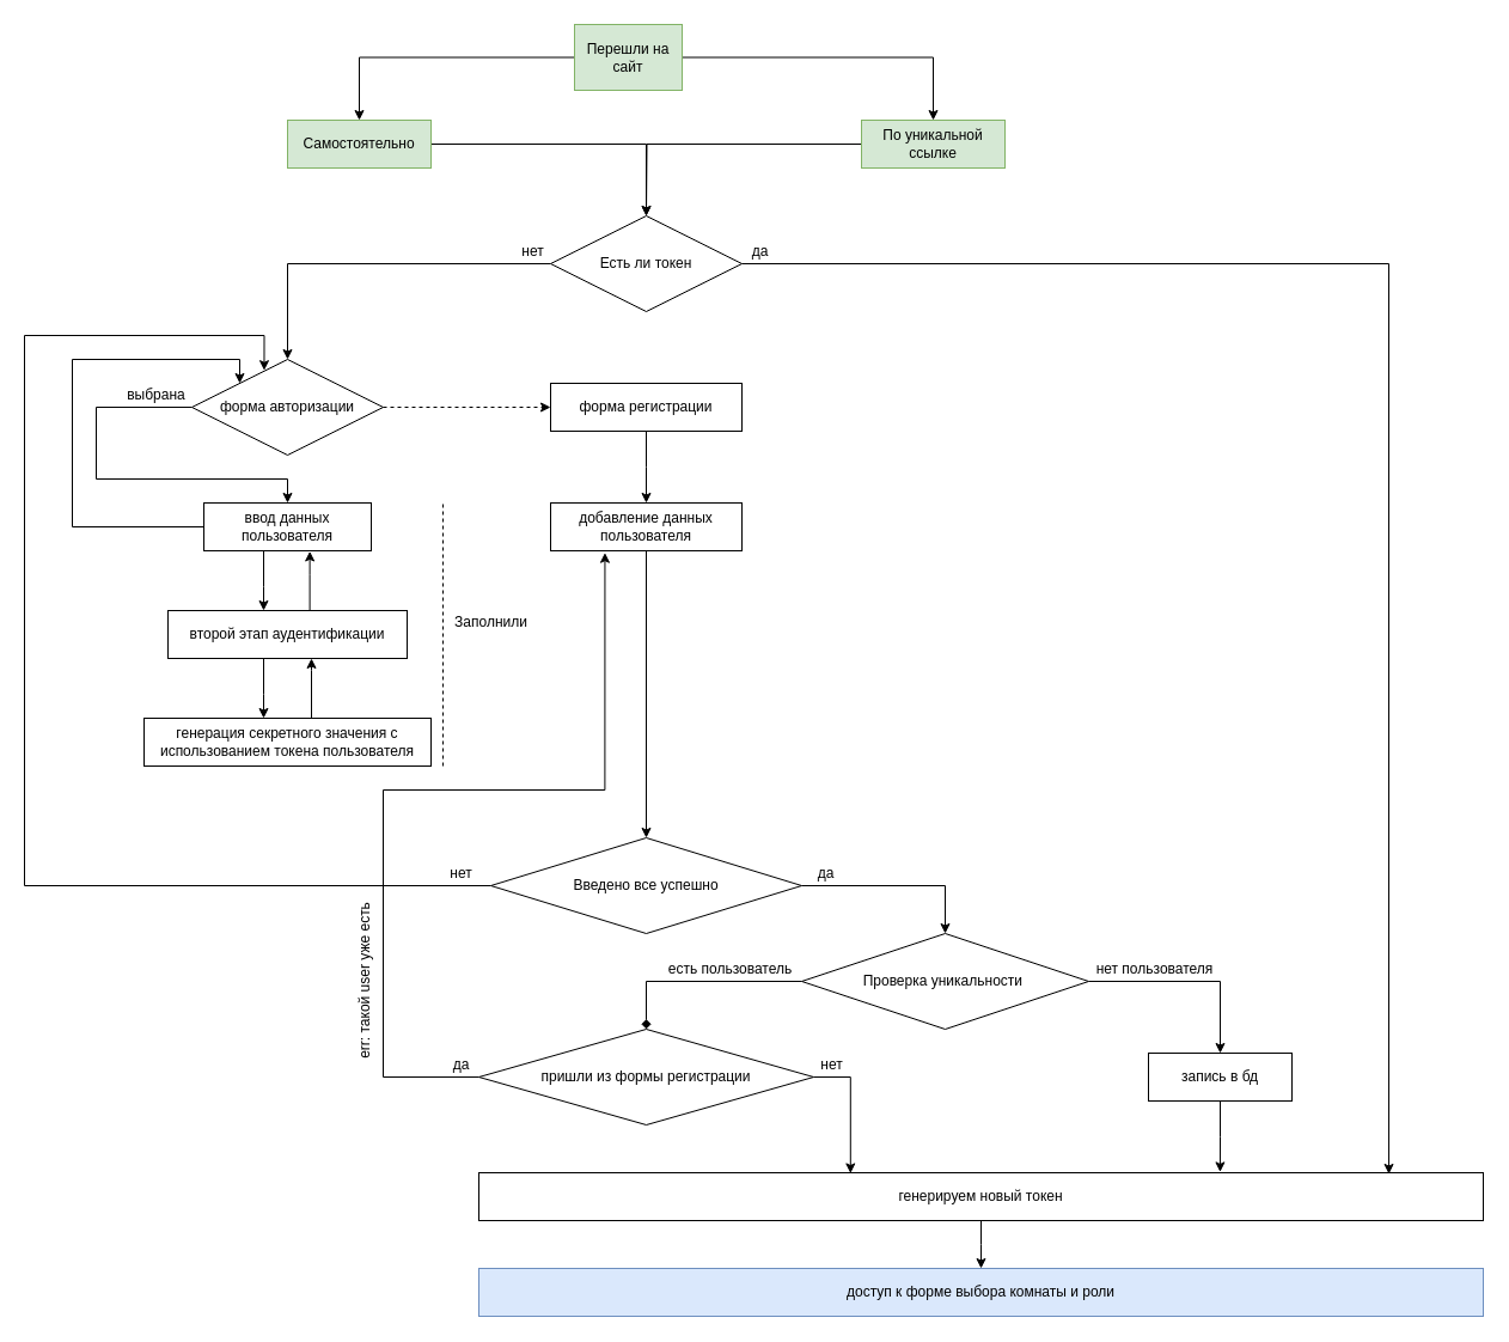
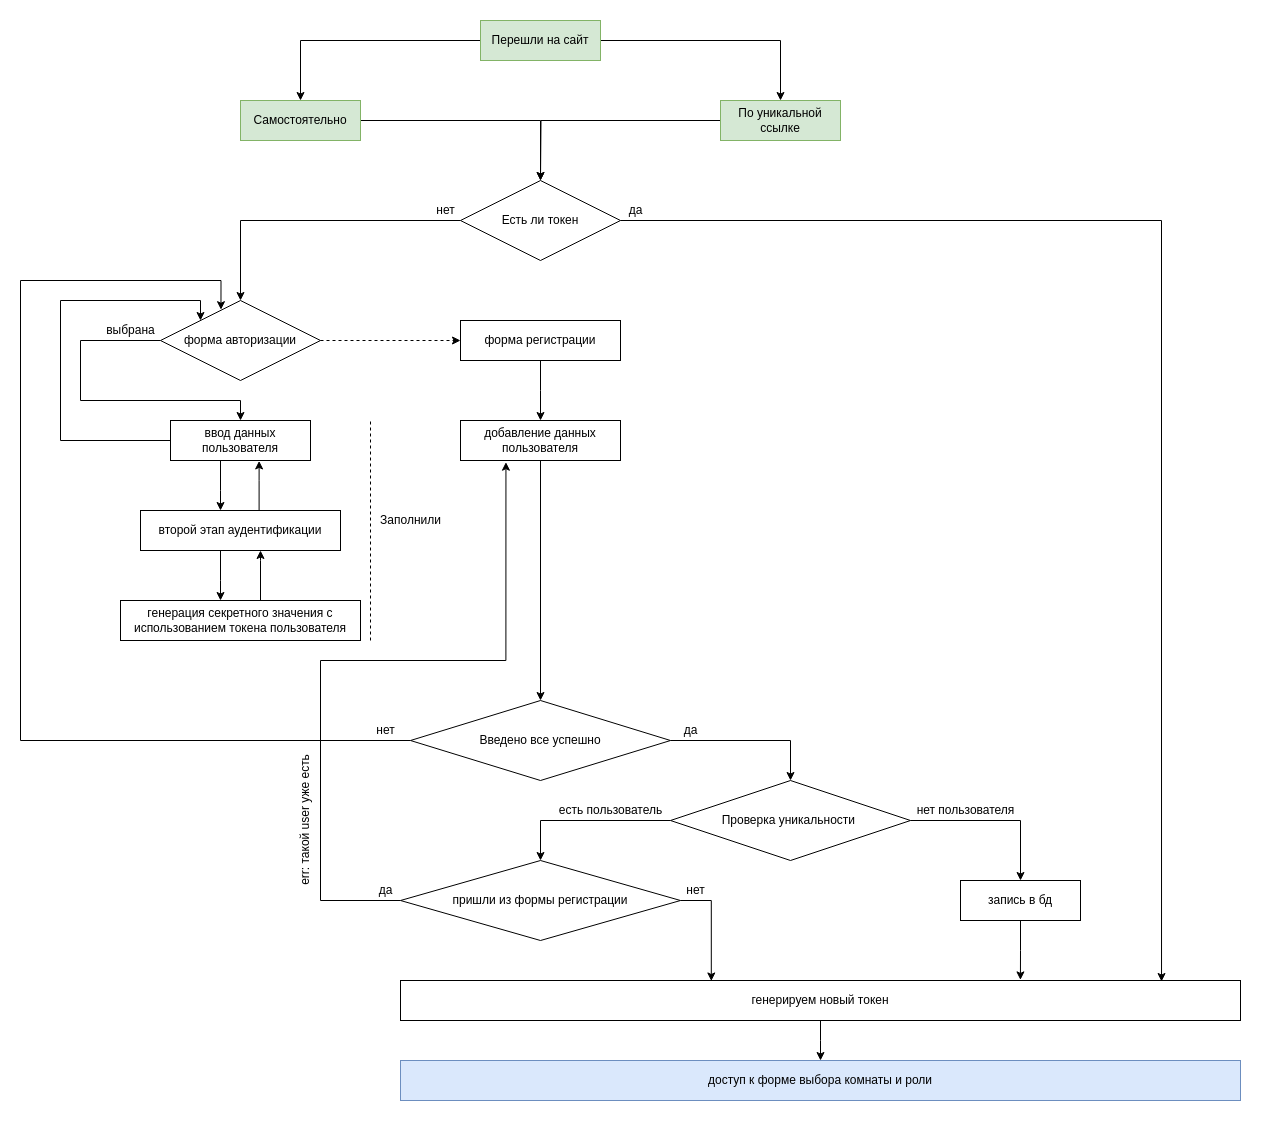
  <mxCell id="0" />
  <mxCell id="1" parent="0" />
  <mxCell id="2" style="edgeStyle=orthogonalEdgeStyle;rounded=0;orthogonalLoop=1;jettySize=auto;html=1;entryX=0.5;entryY=0;entryDx=0;entryDy=0;" edge="1" parent="1" source="4" target="6"><mxGeometry relative="1" as="geometry" /></mxCell>
  <mxCell id="3" style="edgeStyle=orthogonalEdgeStyle;rounded=0;orthogonalLoop=1;jettySize=auto;html=1;" edge="1" parent="1" source="4" target="8"><mxGeometry relative="1" as="geometry" /></mxCell>
- <mxCell id="4" value="Перешли на сайт" style="rounded=0;whiteSpace=wrap;html=1;fillColor=#d5e8d4;strokeColor=#82b366;" vertex="1" parent="1"><mxGeometry x="480" y="20" width="90" height="55" as="geometry" /></mxCell>
+ <mxCell id="4" value="Перешли на сайт" style="rounded=0;whiteSpace=wrap;html=1;fillColor=#d5e8d4;strokeColor=#82b366;" vertex="1" parent="1"><mxGeometry x="480" y="20" width="120" height="40" as="geometry" /></mxCell>
  <mxCell id="5" style="edgeStyle=orthogonalEdgeStyle;rounded=0;orthogonalLoop=1;jettySize=auto;html=1;" edge="1" parent="1" source="6"><mxGeometry relative="1" as="geometry"><mxPoint x="540" y="180" as="targetPoint" /><Array as="points"><mxPoint x="540" y="120" /></Array></mxGeometry></mxCell>
  <mxCell id="6" value="Самостоятельно" style="rounded=0;whiteSpace=wrap;html=1;fillColor=#d5e8d4;strokeColor=#82b366;" vertex="1" parent="1"><mxGeometry x="240" y="100" width="120" height="40" as="geometry" /></mxCell>
  <mxCell id="7" style="edgeStyle=orthogonalEdgeStyle;rounded=0;orthogonalLoop=1;jettySize=auto;html=1;entryX=0.5;entryY=0;entryDx=0;entryDy=0;" edge="1" parent="1" source="8"><mxGeometry relative="1" as="geometry"><mxPoint x="540" y="180" as="targetPoint" /></mxGeometry></mxCell>
  <mxCell id="8" value="По уникальной ссылке" style="rounded=0;whiteSpace=wrap;html=1;fillColor=#d5e8d4;strokeColor=#82b366;" vertex="1" parent="1"><mxGeometry x="720" y="100" width="120" height="40" as="geometry" /></mxCell>
  <mxCell id="9" style="edgeStyle=orthogonalEdgeStyle;rounded=0;orthogonalLoop=1;jettySize=auto;html=1;exitX=0;exitY=0.5;exitDx=0;exitDy=0;" edge="1" parent="1" source="17"><mxGeometry relative="1" as="geometry"><mxPoint x="240" y="300" as="targetPoint" /><mxPoint x="480" y="200" as="sourcePoint" /><Array as="points"><mxPoint x="240" y="220" /></Array></mxGeometry></mxCell>
  <mxCell id="10" style="edgeStyle=orthogonalEdgeStyle;rounded=0;orthogonalLoop=1;jettySize=auto;html=1;exitX=1;exitY=0.5;exitDx=0;exitDy=0;dashed=1;" edge="1" parent="1" source="20" target="12"><mxGeometry relative="1" as="geometry"><mxPoint x="320" y="320" as="sourcePoint" /><Array as="points" /></mxGeometry></mxCell>
  <mxCell id="11" style="edgeStyle=orthogonalEdgeStyle;rounded=0;orthogonalLoop=1;jettySize=auto;html=1;" edge="1" parent="1" source="12"><mxGeometry relative="1" as="geometry"><mxPoint x="540" y="420" as="targetPoint" /></mxGeometry></mxCell>
  <mxCell id="12" value="форма регистрации" style="rounded=0;whiteSpace=wrap;html=1;" vertex="1" parent="1"><mxGeometry x="460" y="320" width="160" height="40" as="geometry" /></mxCell>
  <mxCell id="13" style="edgeStyle=orthogonalEdgeStyle;rounded=0;orthogonalLoop=1;jettySize=auto;html=1;entryX=0;entryY=0;entryDx=0;entryDy=0;" edge="1" parent="1" source="15" target="20"><mxGeometry relative="1" as="geometry"><mxPoint x="160" y="320" as="targetPoint" /><Array as="points"><mxPoint x="60" y="440" /><mxPoint x="60" y="300" /><mxPoint x="200" y="300" /></Array></mxGeometry></mxCell>
  <mxCell id="14" style="edgeStyle=orthogonalEdgeStyle;rounded=0;orthogonalLoop=1;jettySize=auto;html=1;" edge="1" parent="1" source="15" target="24"><mxGeometry relative="1" as="geometry"><Array as="points"><mxPoint x="220" y="490" /><mxPoint x="220" y="490" /></Array></mxGeometry></mxCell>
  <mxCell id="15" value="ввод данных пользователя" style="rounded=0;whiteSpace=wrap;html=1;" vertex="1" parent="1"><mxGeometry x="170" y="420" width="140" height="40" as="geometry" /></mxCell>
  <mxCell id="16" style="edgeStyle=orthogonalEdgeStyle;rounded=0;orthogonalLoop=1;jettySize=auto;html=1;entryX=0.906;entryY=0.025;entryDx=0;entryDy=0;entryPerimeter=0;" edge="1" parent="1" source="17" target="49"><mxGeometry relative="1" as="geometry"><mxPoint x="940" y="230" as="targetPoint" /><Array as="points"><mxPoint x="1161" y="220" /></Array></mxGeometry></mxCell>
  <mxCell id="17" value="Есть ли токен" style="rhombus;whiteSpace=wrap;html=1;" vertex="1" parent="1"><mxGeometry x="460" y="180" width="160" height="80" as="geometry" /></mxCell>
  <mxCell id="18" value="нет" style="text;html=1;align=center;verticalAlign=middle;resizable=0;points=[];autosize=1;strokeColor=none;" vertex="1" parent="1"><mxGeometry x="430" y="200" width="30" height="20" as="geometry" /></mxCell>
  <mxCell id="19" style="edgeStyle=orthogonalEdgeStyle;rounded=0;orthogonalLoop=1;jettySize=auto;html=1;" edge="1" parent="1" source="20"><mxGeometry relative="1" as="geometry"><mxPoint x="240" y="420" as="targetPoint" /><Array as="points"><mxPoint x="80" y="340" /><mxPoint x="80" y="400" /><mxPoint x="240" y="400" /><mxPoint x="240" y="420" /></Array></mxGeometry></mxCell>
  <mxCell id="20" value="форма авторизации" style="rhombus;whiteSpace=wrap;html=1;" vertex="1" parent="1"><mxGeometry x="160" y="300" width="160" height="80" as="geometry" /></mxCell>
  <mxCell id="21" value="выбрана" style="text;html=1;align=center;verticalAlign=middle;resizable=0;points=[];autosize=1;strokeColor=none;" vertex="1" parent="1"><mxGeometry x="100" y="320" width="60" height="20" as="geometry" /></mxCell>
  <mxCell id="22" style="edgeStyle=orthogonalEdgeStyle;rounded=0;orthogonalLoop=1;jettySize=auto;html=1;" edge="1" parent="1" source="24"><mxGeometry relative="1" as="geometry"><mxPoint x="220" y="600" as="targetPoint" /><Array as="points"><mxPoint x="220" y="580" /></Array></mxGeometry></mxCell>
  <mxCell id="23" style="edgeStyle=orthogonalEdgeStyle;rounded=0;orthogonalLoop=1;jettySize=auto;html=1;entryX=0.633;entryY=1.011;entryDx=0;entryDy=0;entryPerimeter=0;" edge="1" parent="1" source="24" target="15"><mxGeometry relative="1" as="geometry"><Array as="points"><mxPoint x="259" y="480" /></Array></mxGeometry></mxCell>
  <mxCell id="24" value="второй этап аудентификации" style="whiteSpace=wrap;html=1;" vertex="1" parent="1"><mxGeometry x="140" y="510" width="200" height="40" as="geometry" /></mxCell>
  <mxCell id="25" style="edgeStyle=orthogonalEdgeStyle;rounded=0;orthogonalLoop=1;jettySize=auto;html=1;" edge="1" parent="1" source="26" target="24"><mxGeometry relative="1" as="geometry"><Array as="points"><mxPoint x="260" y="560" /><mxPoint x="260" y="560" /></Array></mxGeometry></mxCell>
  <mxCell id="26" value="генерация секретного значения с&lt;br&gt;использованием токена пользователя" style="whiteSpace=wrap;html=1;" vertex="1" parent="1"><mxGeometry y="600" width="240" height="40" as="geometry" x="120" /></mxCell>
  <mxCell id="27" value="" style="endArrow=none;dashed=1;html=1;" edge="1" parent="1"><mxGeometry width="50" height="50" relative="1" as="geometry"><mxPoint x="370" y="640" as="sourcePoint" /><mxPoint x="370" y="420" as="targetPoint" /></mxGeometry></mxCell>
  <mxCell id="28" value="Заполнили" style="text;html=1;align=center;verticalAlign=middle;resizable=0;points=[];autosize=1;strokeColor=none;" vertex="1" parent="1"><mxGeometry x="370" y="510" width="80" height="20" as="geometry" /></mxCell>
  <mxCell id="29" style="edgeStyle=orthogonalEdgeStyle;rounded=0;orthogonalLoop=1;jettySize=auto;html=1;entryX=0.378;entryY=0.115;entryDx=0;entryDy=0;entryPerimeter=0;" edge="1" parent="1" source="31" target="20"><mxGeometry relative="1" as="geometry"><mxPoint x="0" y="700" as="targetPoint" /><Array as="points"><mxPoint x="20" y="740" /><mxPoint x="20" y="280" /><mxPoint x="220" y="280" /><mxPoint x="220" y="309" /></Array></mxGeometry></mxCell>
  <mxCell id="30" style="edgeStyle=orthogonalEdgeStyle;rounded=0;orthogonalLoop=1;jettySize=auto;html=1;exitX=1;exitY=0.5;exitDx=0;exitDy=0;" edge="1" parent="1" source="31"><mxGeometry relative="1" as="geometry"><mxPoint x="790" y="780" as="targetPoint" /><Array as="points"><mxPoint x="790" y="740" /></Array></mxGeometry></mxCell>
  <mxCell id="31" value="Введено все успешно" style="rhombus;whiteSpace=wrap;html=1;" vertex="1" parent="1"><mxGeometry x="410" y="700" width="260" height="80" as="geometry" /></mxCell>
  <mxCell id="32" value="нет" style="text;html=1;align=center;verticalAlign=middle;resizable=0;points=[];autosize=1;strokeColor=none;" vertex="1" parent="1"><mxGeometry x="370" y="720" width="30" height="20" as="geometry" /></mxCell>
  <mxCell id="33" value="да" style="text;html=1;align=center;verticalAlign=middle;resizable=0;points=[];autosize=1;strokeColor=none;" vertex="1" parent="1"><mxGeometry x="675" y="720" width="30" height="20" as="geometry" /></mxCell>
- <mxCell id="34" style="edgeStyle=orthogonalEdgeStyle;rounded=0;orthogonalLoop=1;jettySize=auto;html=1;entryX=0.5;entryY=0;entryDx=0;entryDy=0;endArrow=diamond;" edge="1" parent="1" source="36" target="45"><mxGeometry relative="1" as="geometry"><mxPoint x="530" y="820" as="targetPoint" /><Array as="points"><mxPoint x="540" y="820" /></Array></mxGeometry></mxCell>
+ <mxCell id="34" style="edgeStyle=orthogonalEdgeStyle;rounded=0;orthogonalLoop=1;jettySize=auto;html=1;entryX=0.5;entryY=0;entryDx=0;entryDy=0;" edge="1" parent="1" source="36" target="45"><mxGeometry relative="1" as="geometry"><mxPoint x="530" y="820" as="targetPoint" /><Array as="points"><mxPoint x="540" y="820" /></Array></mxGeometry></mxCell>
  <mxCell id="35" style="edgeStyle=orthogonalEdgeStyle;rounded=0;orthogonalLoop=1;jettySize=auto;html=1;exitX=1;exitY=0.5;exitDx=0;exitDy=0;entryX=0.5;entryY=0;entryDx=0;entryDy=0;" edge="1" parent="1" source="36" target="42"><mxGeometry relative="1" as="geometry"><mxPoint x="1040" y="820" as="targetPoint" /></mxGeometry></mxCell>
  <mxCell id="36" value="Проверка уникальности&amp;nbsp;" style="rhombus;whiteSpace=wrap;html=1;" vertex="1" parent="1"><mxGeometry x="670" y="780" width="240" height="80" as="geometry" /></mxCell>
  <mxCell id="37" value="есть пользователь" style="text;html=1;align=center;verticalAlign=middle;resizable=0;points=[];autosize=1;strokeColor=none;" vertex="1" parent="1"><mxGeometry x="550" y="800" width="120" height="20" as="geometry" /></mxCell>
  <mxCell id="38" value="нет пользователя" style="text;html=1;align=center;verticalAlign=middle;resizable=0;points=[];autosize=1;strokeColor=none;" vertex="1" parent="1"><mxGeometry x="910" y="800" width="110" height="20" as="geometry" /></mxCell>
  <mxCell id="39" style="edgeStyle=orthogonalEdgeStyle;rounded=0;orthogonalLoop=1;jettySize=auto;html=1;entryX=0.5;entryY=0;entryDx=0;entryDy=0;" edge="1" parent="1" source="40" target="31"><mxGeometry relative="1" as="geometry" /></mxCell>
  <mxCell id="40" value="добавление данных пользователя" style="whiteSpace=wrap;html=1;" vertex="1" parent="1"><mxGeometry x="460" y="420" width="160" height="40" as="geometry" /></mxCell>
  <mxCell id="41" style="edgeStyle=orthogonalEdgeStyle;rounded=0;orthogonalLoop=1;jettySize=auto;html=1;entryX=0.738;entryY=-0.015;entryDx=0;entryDy=0;entryPerimeter=0;" edge="1" parent="1" source="42" target="49"><mxGeometry relative="1" as="geometry"><mxPoint x="1020" y="970" as="targetPoint" /></mxGeometry></mxCell>
  <mxCell id="42" value="запись в бд" style="rounded=0;whiteSpace=wrap;html=1;" vertex="1" parent="1"><mxGeometry x="960" y="880" width="120" height="40" as="geometry" /></mxCell>
  <mxCell id="43" style="edgeStyle=orthogonalEdgeStyle;rounded=0;orthogonalLoop=1;jettySize=auto;html=1;entryX=0.284;entryY=1.042;entryDx=0;entryDy=0;entryPerimeter=0;" edge="1" parent="1" source="45" target="40"><mxGeometry relative="1" as="geometry"><mxPoint x="490" y="420" as="targetPoint" /><Array as="points"><mxPoint x="320" y="900" /><mxPoint x="320" y="660" /><mxPoint x="505" y="660" /><mxPoint x="505" y="462" /></Array></mxGeometry></mxCell>
  <mxCell id="44" style="edgeStyle=orthogonalEdgeStyle;rounded=0;orthogonalLoop=1;jettySize=auto;html=1;entryX=0.37;entryY=0.012;entryDx=0;entryDy=0;entryPerimeter=0;" edge="1" parent="1" source="45" target="49"><mxGeometry relative="1" as="geometry"><Array as="points"><mxPoint x="711" y="900" /></Array></mxGeometry></mxCell>
  <mxCell id="45" value="пришли из формы регистрации" style="rhombus;whiteSpace=wrap;html=1;" vertex="1" parent="1"><mxGeometry x="400" y="860" width="280" height="80" as="geometry" /></mxCell>
  <mxCell id="46" value="да" style="text;html=1;align=center;verticalAlign=middle;resizable=0;points=[];autosize=1;strokeColor=none;" vertex="1" parent="1"><mxGeometry x="370" y="880" width="30" height="20" as="geometry" /></mxCell>
  <mxCell id="47" value="err: такой user уже есть" style="text;html=1;align=center;verticalAlign=middle;resizable=0;points=[];autosize=1;strokeColor=none;rotation=-90;" vertex="1" parent="1"><mxGeometry x="230" y="810" width="150" height="20" as="geometry" /></mxCell>
  <mxCell id="48" style="edgeStyle=orthogonalEdgeStyle;rounded=0;orthogonalLoop=1;jettySize=auto;html=1;" edge="1" parent="1" source="49"><mxGeometry relative="1" as="geometry"><mxPoint x="820" y="1060" as="targetPoint" /></mxGeometry></mxCell>
  <mxCell id="49" value="генерируем новый токен" style="whiteSpace=wrap;html=1;" vertex="1" parent="1"><mxGeometry x="400" y="980" width="840" height="40" as="geometry" /></mxCell>
  <mxCell id="50" value="доступ к форме выбора комнаты и роли" style="whiteSpace=wrap;html=1;fillColor=#dae8fc;strokeColor=#6c8ebf;" vertex="1" parent="1"><mxGeometry x="400" y="1060" width="840" height="40" as="geometry" /></mxCell>
  <mxCell id="51" value="нет" style="text;html=1;align=center;verticalAlign=middle;resizable=0;points=[];autosize=1;strokeColor=none;" vertex="1" parent="1"><mxGeometry x="680" y="880" width="30" height="20" as="geometry" /></mxCell>
  <mxCell id="52" value="да" style="text;html=1;align=center;verticalAlign=middle;resizable=0;points=[];autosize=1;strokeColor=none;" vertex="1" parent="1"><mxGeometry x="620" y="200" width="30" height="20" as="geometry" /></mxCell>
